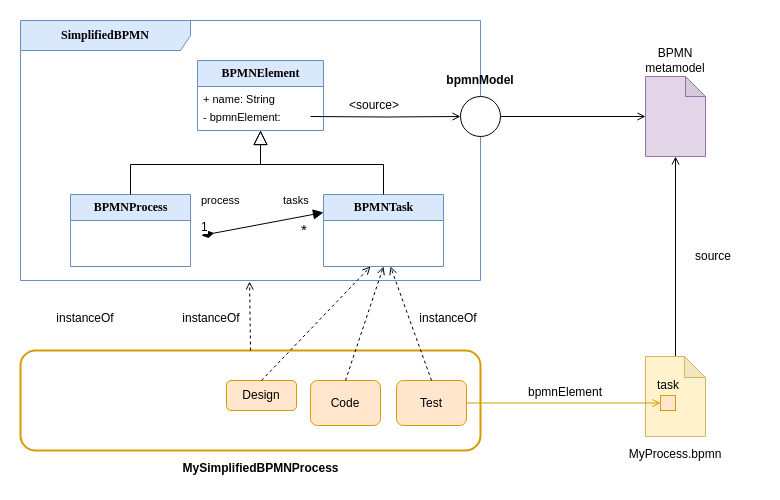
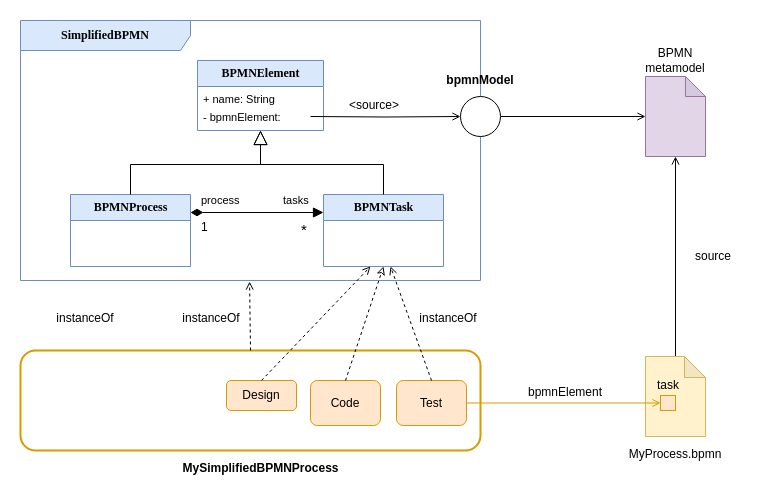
  <mxCell id="0" />
  <mxCell id="1" parent="0" />
  <mxCell id="2" value="&lt;b&gt;&lt;font style=&quot;font-size: 12px&quot;&gt;SimplifiedBPMN&lt;/font&gt;&lt;/b&gt;" style="shape=umlFrame;whiteSpace=wrap;html=1;rounded=0;shadow=0;comic=0;labelBackgroundColor=none;strokeWidth=1;fontFamily=Verdana;fontSize=10;align=center;width=170;height=30;fillColor=#dae8fc;strokeColor=#6c8ebf;" parent="1" vertex="1"><mxGeometry x="20" y="20" width="460" height="260" as="geometry" /></mxCell>
  <mxCell id="3" value="&lt;font style=&quot;font-size: 12px&quot;&gt;&lt;b&gt;BPMNElement&lt;/b&gt;&lt;/font&gt;" style="swimlane;html=1;fontStyle=0;childLayout=stackLayout;horizontal=1;startSize=26;fillColor=#dae8fc;horizontalStack=0;resizeParent=1;resizeLast=0;collapsible=1;marginBottom=0;swimlaneFillColor=#ffffff;rounded=0;shadow=0;comic=0;labelBackgroundColor=none;strokeWidth=1;fontFamily=Verdana;fontSize=10;align=center;strokeColor=#6c8ebf;" parent="1" vertex="1"><mxGeometry x="197" y="60" width="126" height="70" as="geometry" /></mxCell>
  <mxCell id="4" value="+ name: String" style="text;html=1;strokeColor=none;fillColor=none;align=left;verticalAlign=top;spacingLeft=4;spacingRight=4;whiteSpace=wrap;overflow=hidden;rotatable=0;points=[[0,0.5],[1,0.5]];portConstraint=eastwest;fontSize=11;" parent="3" vertex="1"><mxGeometry y="26" width="126" height="18" as="geometry" /></mxCell>
  <mxCell id="5" value="- bpmnElement:" style="text;html=1;strokeColor=none;fillColor=none;align=left;verticalAlign=top;spacingLeft=4;spacingRight=4;whiteSpace=wrap;overflow=hidden;rotatable=0;points=[[0,0.5],[1,0.5]];portConstraint=eastwest;fontSize=11;" parent="3" vertex="1"><mxGeometry y="44" width="126" height="18" as="geometry" /></mxCell>
  <mxCell id="6" value="&lt;font style=&quot;font-size: 12px&quot;&gt;&lt;b&gt;BPMNProcess&lt;/b&gt;&lt;/font&gt;" style="swimlane;html=1;fontStyle=0;childLayout=stackLayout;horizontal=1;startSize=26;fillColor=#dae8fc;horizontalStack=0;resizeParent=1;resizeLast=0;collapsible=1;marginBottom=0;swimlaneFillColor=#ffffff;rounded=0;shadow=0;comic=0;labelBackgroundColor=none;strokeWidth=1;fontFamily=Verdana;fontSize=10;align=center;strokeColor=#6c8ebf;" parent="1" vertex="1"><mxGeometry x="70" y="194" width="120" height="72" as="geometry" /></mxCell>
- <mxCell id="7" style="edgeStyle=none;rounded=0;orthogonalLoop=1;jettySize=auto;html=1;exitX=0;exitY=0.25;exitDx=0;exitDy=0;endArrow=diamondThin;endFill=1;endSize=10;startArrow=block;startFill=1;startSize=8;" parent="1" source="8" target="13" edge="1"><mxGeometry relative="1" as="geometry" /></mxCell>
+ <mxCell id="7" style="edgeStyle=none;rounded=0;orthogonalLoop=1;jettySize=auto;html=1;exitX=0;exitY=0.25;exitDx=0;exitDy=0;entryX=1;entryY=0.25;entryDx=0;entryDy=0;endArrow=diamondThin;endFill=1;endSize=10;startArrow=block;startFill=1;startSize=8;" parent="1" source="8" target="6" edge="1"><mxGeometry relative="1" as="geometry" /></mxCell>
  <mxCell id="8" value="&lt;font style=&quot;font-size: 12px&quot;&gt;&lt;b&gt;BPMNTask&lt;/b&gt;&lt;/font&gt;" style="swimlane;html=1;fontStyle=0;childLayout=stackLayout;horizontal=1;startSize=26;fillColor=#dae8fc;horizontalStack=0;resizeParent=1;resizeLast=0;collapsible=1;marginBottom=0;swimlaneFillColor=#ffffff;rounded=0;shadow=0;comic=0;labelBackgroundColor=none;strokeWidth=1;fontFamily=Verdana;fontSize=10;align=center;strokeColor=#6c8ebf;" parent="1" vertex="1"><mxGeometry x="323" y="194" width="120" height="72" as="geometry" /></mxCell>
  <mxCell id="9" value="" style="endArrow=block;endSize=12;endFill=0;html=1;rounded=0;" parent="1" source="6" target="3" edge="1"><mxGeometry width="160" relative="1" as="geometry"><mxPoint x="80" y="254" as="sourcePoint" /><mxPoint x="260" y="132" as="targetPoint" /><Array as="points"><mxPoint x="130" y="164" /><mxPoint x="260" y="164" /></Array></mxGeometry></mxCell>
  <mxCell id="10" value="" style="endArrow=block;endSize=12;endFill=0;html=1;exitX=0.5;exitY=0;exitDx=0;exitDy=0;rounded=0;" parent="1" source="8" target="3" edge="1"><mxGeometry width="160" relative="1" as="geometry"><mxPoint x="95" y="194" as="sourcePoint" /><mxPoint x="260" y="134" as="targetPoint" /><Array as="points"><mxPoint x="383" y="164" /><mxPoint x="260" y="164" /></Array></mxGeometry></mxCell>
  <mxCell id="11" value="tasks" style="edgeLabel;resizable=0;html=1;align=left;verticalAlign=bottom;" parent="1" connectable="0" vertex="1"><mxGeometry x="281" y="208" as="geometry" /></mxCell>
  <mxCell id="12" value="process" style="edgeLabel;resizable=0;html=1;align=left;verticalAlign=bottom;" parent="1" connectable="0" vertex="1"><mxGeometry x="199" y="208" as="geometry" /></mxCell>
  <mxCell id="13" value="&lt;font style=&quot;font-size: 12px&quot;&gt;1&lt;/font&gt;" style="edgeLabel;resizable=0;html=1;align=left;verticalAlign=bottom;" parent="1" connectable="0" vertex="1"><mxGeometry x="201" y="235" as="geometry"><mxPoint x="-2" as="offset" /></mxGeometry></mxCell>
  <mxCell id="14" value="&lt;font style=&quot;font-size: 15px&quot;&gt;*&lt;/font&gt;" style="edgeLabel;resizable=0;html=1;align=left;verticalAlign=bottom;" parent="1" connectable="0" vertex="1"><mxGeometry x="207" y="257" as="geometry"><mxPoint x="92" y="-17" as="offset" /></mxGeometry></mxCell>
  <mxCell id="15" style="edgeStyle=orthogonalEdgeStyle;rounded=0;orthogonalLoop=1;jettySize=auto;html=1;exitX=0;exitY=0;exitDx=30;exitDy=0;exitPerimeter=0;entryX=0.5;entryY=1;entryDx=0;entryDy=0;entryPerimeter=0;startArrow=none;startFill=0;startSize=10;endArrow=open;endFill=0;" parent="1" source="16" target="18" edge="1"><mxGeometry relative="1" as="geometry" /></mxCell>
  <mxCell id="16" value="" style="shape=note;whiteSpace=wrap;html=1;backgroundOutline=1;darkOpacity=0.05;size=21;fillColor=#fff2cc;strokeColor=#d6b656;" parent="1" vertex="1"><mxGeometry x="645" y="356" width="60" height="80" as="geometry" /></mxCell>
  <mxCell id="17" value="MyProcess.bpmn" style="text;html=1;strokeColor=none;fillColor=none;align=center;verticalAlign=middle;whiteSpace=wrap;rounded=0;" parent="1" vertex="1"><mxGeometry x="630" y="444" width="90" height="20" as="geometry" /></mxCell>
  <mxCell id="18" value="" style="shape=note;whiteSpace=wrap;html=1;backgroundOutline=1;darkOpacity=0.05;size=20;fillColor=#e1d5e7;strokeColor=#9673a6;" parent="1" vertex="1"><mxGeometry x="645" y="76" width="60" height="80" as="geometry" /></mxCell>
  <mxCell id="19" value="BPMN metamodel" style="text;html=1;strokeColor=none;fillColor=none;align=center;verticalAlign=middle;whiteSpace=wrap;rounded=0;" parent="1" vertex="1"><mxGeometry x="630" y="50" width="90" height="20" as="geometry" /></mxCell>
  <mxCell id="20" value="source" style="text;html=1;strokeColor=none;fillColor=none;align=center;verticalAlign=middle;whiteSpace=wrap;rounded=0;" parent="1" vertex="1"><mxGeometry x="668" y="246" width="90" height="20" as="geometry" /></mxCell>
  <mxCell id="21" value="bpmnModel" style="text;html=1;strokeColor=none;fillColor=none;align=center;verticalAlign=middle;whiteSpace=wrap;rounded=0;fontStyle=1" parent="1" vertex="1"><mxGeometry x="435" y="70" width="90" height="20" as="geometry" /></mxCell>
  <mxCell id="22" style="edgeStyle=orthogonalEdgeStyle;rounded=0;orthogonalLoop=1;jettySize=auto;html=1;entryX=0;entryY=0.5;entryDx=0;entryDy=0;entryPerimeter=0;startArrow=none;startFill=0;startSize=10;endArrow=open;endFill=0;exitX=1;exitY=0.5;exitDx=0;exitDy=0;" parent="1" source="25" target="18" edge="1"><mxGeometry relative="1" as="geometry"><mxPoint x="530" y="90" as="sourcePoint" /><mxPoint x="559" y="30" as="targetPoint" /></mxGeometry></mxCell>
  <mxCell id="23" style="edgeStyle=orthogonalEdgeStyle;rounded=0;orthogonalLoop=1;jettySize=auto;html=1;entryX=0;entryY=0.5;entryDx=0;entryDy=0;startArrow=none;startFill=0;startSize=10;endArrow=open;endFill=0;" parent="1" target="25" edge="1"><mxGeometry relative="1" as="geometry"><mxPoint x="310" y="116" as="sourcePoint" /><mxPoint x="419" y="116" as="targetPoint" /><Array as="points" /></mxGeometry></mxCell>
  <mxCell id="24" value="&amp;lt;source&amp;gt;" style="text;html=1;strokeColor=none;fillColor=none;align=center;verticalAlign=middle;whiteSpace=wrap;rounded=0;" parent="1" vertex="1"><mxGeometry x="334" y="95" width="80" height="20" as="geometry" /></mxCell>
  <mxCell id="25" value="" style="ellipse;whiteSpace=wrap;html=1;" parent="1" vertex="1"><mxGeometry x="460" y="96" width="40" height="40" as="geometry" /></mxCell>
  <mxCell id="26" value="" style="rounded=1;whiteSpace=wrap;html=1;fillColor=none;strokeColor=#d79b00;strokeWidth=2;" parent="1" vertex="1"><mxGeometry x="20" y="350" width="460" height="100" as="geometry" /></mxCell>
  <mxCell id="27" value="Design" style="rounded=1;whiteSpace=wrap;html=1;strokeWidth=1;fillColor=#ffe6cc;strokeColor=#d79b00;" parent="1" vertex="1"><mxGeometry x="226" y="380" width="70" height="30" as="geometry" /></mxCell>
  <mxCell id="28" value="Code" style="rounded=1;whiteSpace=wrap;html=1;strokeWidth=1;fillColor=#ffe6cc;strokeColor=#d79b00;" parent="1" vertex="1"><mxGeometry x="310" y="380" width="70" height="45" as="geometry" /></mxCell>
  <mxCell id="29" value="Test" style="rounded=1;whiteSpace=wrap;html=1;strokeWidth=1;fillColor=#ffe6cc;strokeColor=#d79b00;" parent="1" vertex="1"><mxGeometry x="396" y="380" width="70" height="45" as="geometry" /></mxCell>
- <mxCell id="30" style="rounded=0;orthogonalLoop=1;jettySize=auto;html=1;entryX=0.5;entryY=1;entryDx=0;entryDy=0;startArrow=none;startFill=0;startSize=10;endArrow=open;endFill=0;exitX=0.5;exitY=0;exitDx=0;exitDy=0;dashed=1;" parent="1" source="28" target="8" edge="1"><mxGeometry relative="1" as="geometry"><mxPoint x="540" y="490" as="sourcePoint" /><mxPoint x="685" y="490" as="targetPoint" /></mxGeometry></mxCell>
+ <mxCell id="30" style="rounded=0;orthogonalLoop=1;jettySize=auto;html=1;entryX=0.5;entryY=1;entryDx=0;entryDy=0;startArrow=none;startFill=0;startSize=10;endArrow=classic;endFill=0;exitX=0.5;exitY=0;exitDx=0;exitDy=0;dashed=1;" parent="1" source="28" target="8" edge="1"><mxGeometry relative="1" as="geometry"><mxPoint x="540" y="490" as="sourcePoint" /><mxPoint x="685" y="490" as="targetPoint" /></mxGeometry></mxCell>
  <mxCell id="31" style="rounded=0;orthogonalLoop=1;jettySize=auto;html=1;startArrow=none;startFill=0;startSize=10;endArrow=open;endFill=0;exitX=0.5;exitY=0;exitDx=0;exitDy=0;dashed=1;" parent="1" source="27" edge="1"><mxGeometry relative="1" as="geometry"><mxPoint x="354" y="390" as="sourcePoint" /><mxPoint x="370" y="266" as="targetPoint" /></mxGeometry></mxCell>
  <mxCell id="32" style="rounded=0;orthogonalLoop=1;jettySize=auto;html=1;startArrow=none;startFill=0;startSize=10;endArrow=open;endFill=0;exitX=0.5;exitY=0;exitDx=0;exitDy=0;dashed=1;" parent="1" source="29" edge="1"><mxGeometry relative="1" as="geometry"><mxPoint x="271" y="390" as="sourcePoint" /><mxPoint x="390" y="266" as="targetPoint" /></mxGeometry></mxCell>
  <mxCell id="33" style="rounded=0;orthogonalLoop=1;jettySize=auto;html=1;startArrow=none;startFill=0;startSize=10;endArrow=open;endFill=0;exitX=0.5;exitY=0;exitDx=0;exitDy=0;dashed=1;entryX=0.498;entryY=1.004;entryDx=0;entryDy=0;entryPerimeter=0;" parent="1" source="26" target="2" edge="1"><mxGeometry relative="1" as="geometry"><mxPoint x="120" y="390" as="sourcePoint" /><mxPoint x="140" y="276" as="targetPoint" /></mxGeometry></mxCell>
  <mxCell id="34" value="instanceOf" style="text;html=1;strokeColor=none;fillColor=none;align=center;verticalAlign=middle;whiteSpace=wrap;rounded=0;" parent="1" vertex="1"><mxGeometry x="40" y="308" width="90" height="20" as="geometry" /></mxCell>
  <mxCell id="35" value="instanceOf" style="text;html=1;strokeColor=none;fillColor=none;align=center;verticalAlign=middle;whiteSpace=wrap;rounded=0;" parent="1" vertex="1"><mxGeometry x="166" y="308" width="90" height="20" as="geometry" /></mxCell>
  <mxCell id="36" value="instanceOf" style="text;html=1;strokeColor=none;fillColor=none;align=center;verticalAlign=middle;whiteSpace=wrap;rounded=0;" parent="1" vertex="1"><mxGeometry x="403" y="308" width="90" height="20" as="geometry" /></mxCell>
  <mxCell id="37" value="MySimplifiedBPMNProcess" style="text;html=1;strokeColor=none;fillColor=none;align=center;verticalAlign=middle;whiteSpace=wrap;rounded=0;fontStyle=1" parent="1" vertex="1"><mxGeometry x="168.5" y="458" width="183" height="20" as="geometry" /></mxCell>
  <mxCell id="38" value="" style="rounded=0;whiteSpace=wrap;html=1;strokeWidth=1;fillColor=#ffe6cc;strokeColor=#d79b00;" parent="1" vertex="1"><mxGeometry x="660" y="395" width="15" height="15" as="geometry" /></mxCell>
  <mxCell id="39" value="task" style="text;html=1;strokeColor=none;fillColor=none;align=center;verticalAlign=middle;whiteSpace=wrap;rounded=0;" parent="1" vertex="1"><mxGeometry x="642.5" y="375" width="50" height="20" as="geometry" /></mxCell>
  <mxCell id="40" style="edgeStyle=orthogonalEdgeStyle;rounded=0;orthogonalLoop=1;jettySize=auto;html=1;entryX=0;entryY=0.5;entryDx=0;entryDy=0;startArrow=none;startFill=0;startSize=10;endArrow=open;endFill=0;exitX=1;exitY=0.5;exitDx=0;exitDy=0;fillColor=#ffe6cc;strokeColor=#d79b00;" parent="1" source="29" target="38" edge="1"><mxGeometry relative="1" as="geometry"><mxPoint x="493" y="402" as="sourcePoint" /><mxPoint x="638" y="402" as="targetPoint" /></mxGeometry></mxCell>
  <mxCell id="41" value="bpmnElement" style="text;html=1;strokeColor=none;fillColor=none;align=center;verticalAlign=middle;whiteSpace=wrap;rounded=0;" parent="1" vertex="1"><mxGeometry x="525" y="382" width="80" height="20" as="geometry" /></mxCell>
